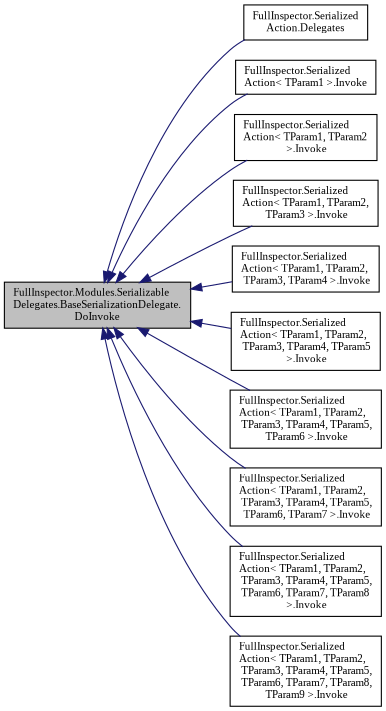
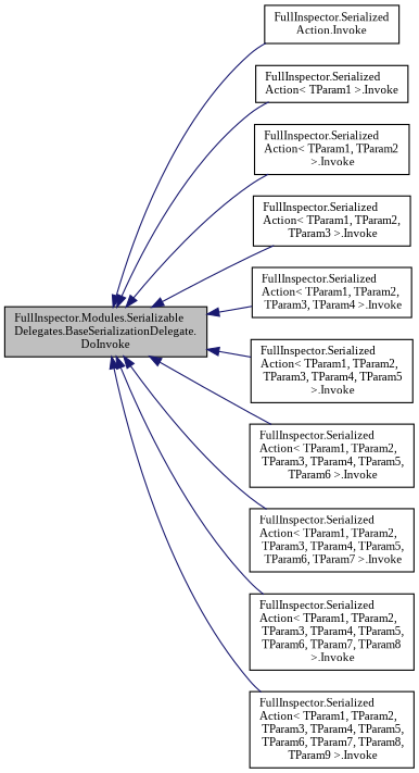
  digraph {
    rankdir=LR
    fontname="Liberation Serif"
    node [color=black fillcolor=white fontname="Liberation Serif" fontsize=10 shape=record style=filled]
    edge [color=midnightblue dir=back fontname="Liberation Serif" fontsize=10 labelfontname=Helvetica labelfontsize=10 style=solid]
    n1 [fillcolor=grey75 fontcolor=black height=0.2 label="FullInspector.Modules.Serializable\lDelegates.BaseSerializationDelegate.\lDoInvoke" width=0.4]
-   n2 [height=0.2 label="FullInspector.Serialized\lAction.Delegates" width=0.4]
+   n2 [height=0.2 label="FullInspector.Serialized\lAction.Invoke" width=0.4]
    n3 [height=0.2 label="FullInspector.Serialized\lAction\< TParam1 \>.Invoke" width=0.4]
    n4 [height=0.2 label="FullInspector.Serialized\lAction\< TParam1, TParam2\l \>.Invoke" width=0.4]
    n5 [height=0.2 label="FullInspector.Serialized\lAction\< TParam1, TParam2,\l TParam3 \>.Invoke" width=0.4]
    n6 [height=0.2 label="FullInspector.Serialized\lAction\< TParam1, TParam2,\l TParam3, TParam4 \>.Invoke" width=0.4]
    n7 [height=0.2 label="FullInspector.Serialized\lAction\< TParam1, TParam2,\l TParam3, TParam4, TParam5\l \>.Invoke" width=0.4]
    n8 [height=0.2 label="FullInspector.Serialized\lAction\< TParam1, TParam2,\l TParam3, TParam4, TParam5,\l TParam6 \>.Invoke" width=0.4]
    n9 [height=0.2 label="FullInspector.Serialized\lAction\< TParam1, TParam2,\l TParam3, TParam4, TParam5,\l TParam6, TParam7 \>.Invoke" width=0.4]
    n10 [height=0.2 label="FullInspector.Serialized\lAction\< TParam1, TParam2,\l TParam3, TParam4, TParam5,\l TParam6, TParam7, TParam8\l \>.Invoke" width=0.4]
    n11 [height=0.2 label="FullInspector.Serialized\lAction\< TParam1, TParam2,\l TParam3, TParam4, TParam5,\l TParam6, TParam7, TParam8,\l TParam9 \>.Invoke" width=0.4]
    n1 -> n2
    n1 -> n3
    n1 -> n4
    n1 -> n5
    n1 -> n6
    n1 -> n7
    n1 -> n8
    n1 -> n9
    n1 -> n10
    n1 -> n11
  }
